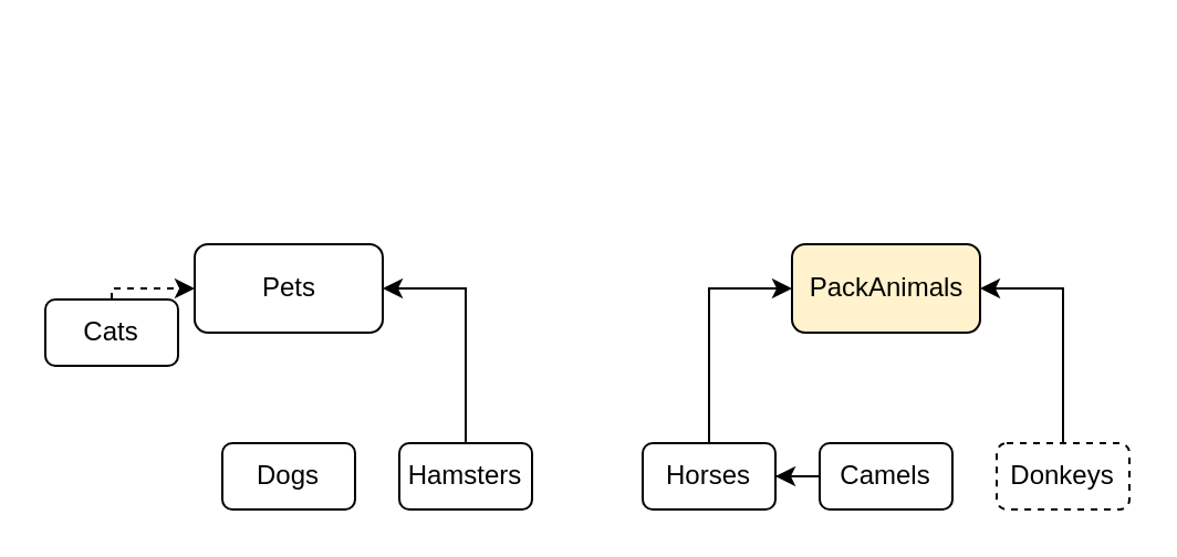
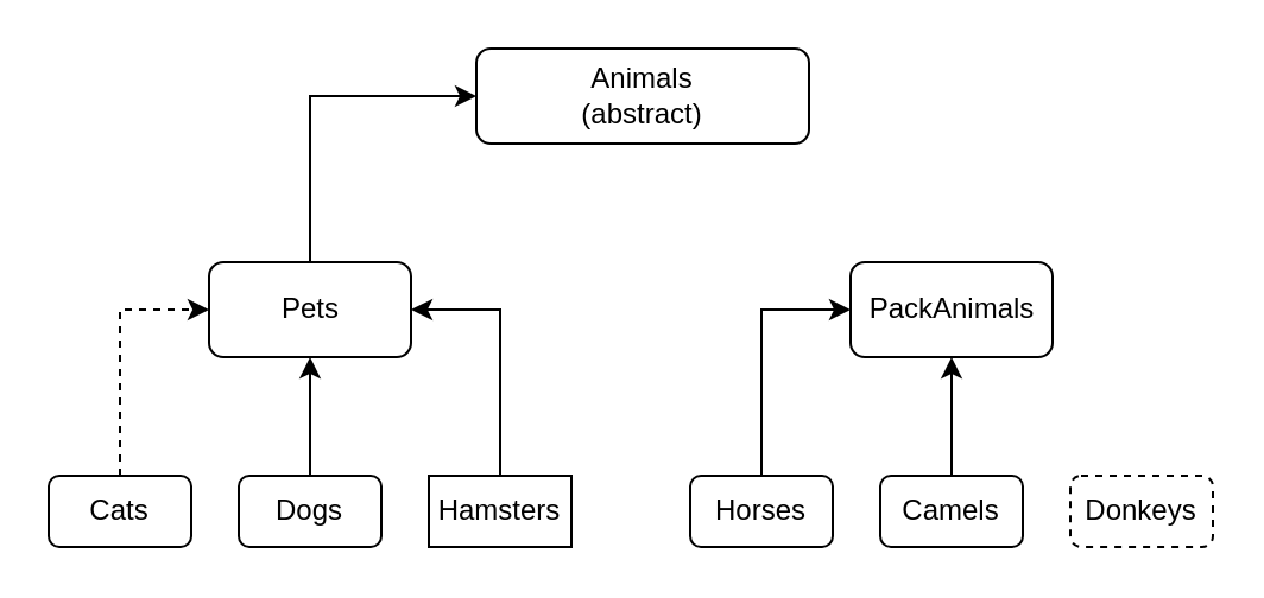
  <mxCell id="0" />
  <mxCell id="1" parent="0" />
  <mxCell id="2" style="edgeStyle=orthogonalEdgeStyle;rounded=0;orthogonalLoop=1;jettySize=auto;html=1;entryX=0;entryY=0.5;entryDx=0;entryDy=0;dashed=1;" edge="1" parent="1" source="3" target="9"><mxGeometry relative="1" as="geometry"><Array as="points"><mxPoint x="50" y="130" /></Array></mxGeometry></mxCell>
- <mxCell id="3" value="Cats" style="rounded=1;whiteSpace=wrap;html=1;" vertex="1" parent="1"><mxGeometry x="20" y="135" width="60" height="30" as="geometry" /></mxCell>
+ <mxCell id="3" value="Cats" style="rounded=1;whiteSpace=wrap;html=1;" vertex="1" parent="1"><mxGeometry x="20" y="200" width="60" height="30" as="geometry" /></mxCell>
+ <mxCell id="4" value="" style="edgeStyle=orthogonalEdgeStyle;rounded=0;orthogonalLoop=1;jettySize=auto;html=1;" edge="1" parent="1" source="5" target="9"><mxGeometry relative="1" as="geometry" /></mxCell>
  <mxCell id="5" value="Dogs" style="rounded=1;whiteSpace=wrap;html=1;" vertex="1" parent="1"><mxGeometry x="100" y="200" width="60" height="30" as="geometry" /></mxCell>
  <mxCell id="6" style="edgeStyle=orthogonalEdgeStyle;rounded=0;orthogonalLoop=1;jettySize=auto;html=1;entryX=1;entryY=0.5;entryDx=0;entryDy=0;" edge="1" parent="1" source="7" target="9"><mxGeometry relative="1" as="geometry"><Array as="points"><mxPoint x="210" y="130" /></Array></mxGeometry></mxCell>
- <mxCell id="7" value="Hamsters" style="rounded=1;whiteSpace=wrap;html=1;" vertex="1" parent="1"><mxGeometry x="180" y="200" width="60" height="30" as="geometry" /></mxCell>
+ <mxCell id="7" value="Hamsters" style="whiteSpace=wrap;html=1;rounded=0;" vertex="1" parent="1"><mxGeometry x="180" y="200" width="60" height="30" as="geometry" /></mxCell>
+ <mxCell id="8" style="edgeStyle=orthogonalEdgeStyle;rounded=0;orthogonalLoop=1;jettySize=auto;html=1;entryX=0;entryY=0.5;entryDx=0;entryDy=0;" edge="1" parent="1" source="9" target="17"><mxGeometry relative="1" as="geometry"><Array as="points"><mxPoint x="130" y="40" /></Array></mxGeometry></mxCell>
  <mxCell id="9" value="Pets" style="rounded=1;whiteSpace=wrap;html=1;" vertex="1" parent="1"><mxGeometry x="87.5" y="110" width="85" height="40" as="geometry" /></mxCell>
  <mxCell id="10" style="edgeStyle=orthogonalEdgeStyle;rounded=0;orthogonalLoop=1;jettySize=auto;html=1;entryX=0;entryY=0.5;entryDx=0;entryDy=0;" edge="1" parent="1" source="11" target="16"><mxGeometry relative="1" as="geometry"><Array as="points"><mxPoint x="320" y="130" /></Array></mxGeometry></mxCell>
  <mxCell id="11" value="Horses" style="rounded=1;whiteSpace=wrap;html=1;" vertex="1" parent="1"><mxGeometry x="290" y="200" width="60" height="30" as="geometry" /></mxCell>
- <mxCell id="12" value="" style="edgeStyle=orthogonalEdgeStyle;rounded=0;orthogonalLoop=1;jettySize=auto;html=1;" edge="1" parent="1" source="13" target="11"><mxGeometry relative="1" as="geometry" /></mxCell>
+ <mxCell id="12" value="" style="edgeStyle=orthogonalEdgeStyle;rounded=0;orthogonalLoop=1;jettySize=auto;html=1;" edge="1" parent="1" source="13" target="16"><mxGeometry relative="1" as="geometry" /></mxCell>
  <mxCell id="13" value="Camels" style="rounded=1;whiteSpace=wrap;html=1;" vertex="1" parent="1"><mxGeometry x="370" y="200" width="60" height="30" as="geometry" /></mxCell>
- <mxCell id="14" style="edgeStyle=orthogonalEdgeStyle;rounded=0;orthogonalLoop=1;jettySize=auto;html=1;entryX=1;entryY=0.5;entryDx=0;entryDy=0;" edge="1" parent="1" source="15" target="16"><mxGeometry relative="1" as="geometry"><Array as="points"><mxPoint x="480" y="130" /></Array></mxGeometry></mxCell>
  <mxCell id="15" value="Donkeys" style="rounded=1;whiteSpace=wrap;html=1;dashed=1;" vertex="1" parent="1"><mxGeometry x="450" y="200" width="60" height="30" as="geometry" /></mxCell>
- <mxCell id="16" value="PackAnimals" style="rounded=1;whiteSpace=wrap;html=1;fillColor=#fff2cc;" vertex="1" parent="1"><mxGeometry x="357.5" y="110" width="85" height="40" as="geometry" /></mxCell>
+ <mxCell id="16" value="PackAnimals" style="rounded=1;whiteSpace=wrap;html=1;" vertex="1" parent="1"><mxGeometry x="357.5" y="110" width="85" height="40" as="geometry" /></mxCell>
+ <mxCell id="17" value="Animals&lt;br&gt;(abstract)" style="rounded=1;whiteSpace=wrap;html=1;" vertex="1" parent="1"><mxGeometry x="200" y="20" width="140" height="40" as="geometry" /></mxCell>
